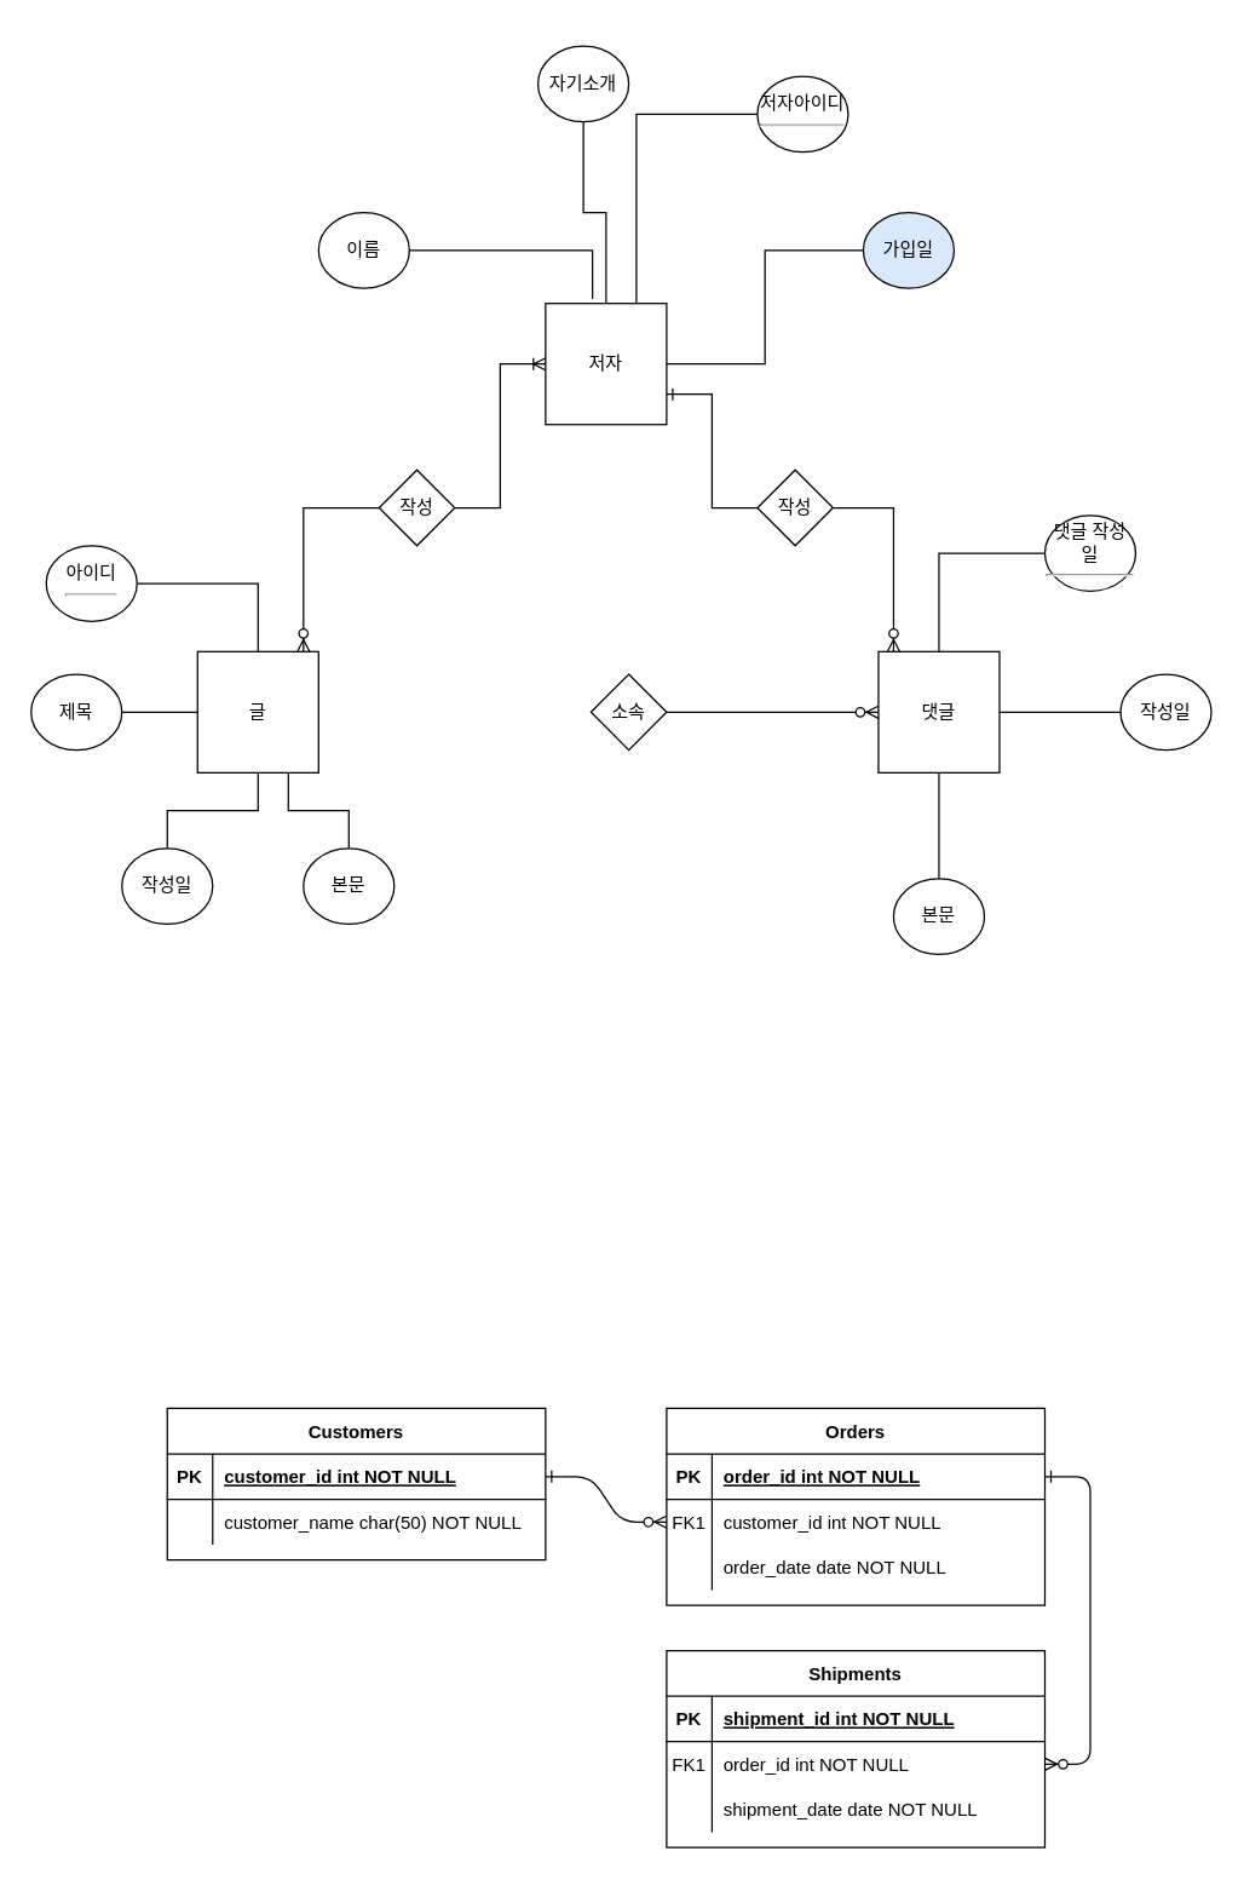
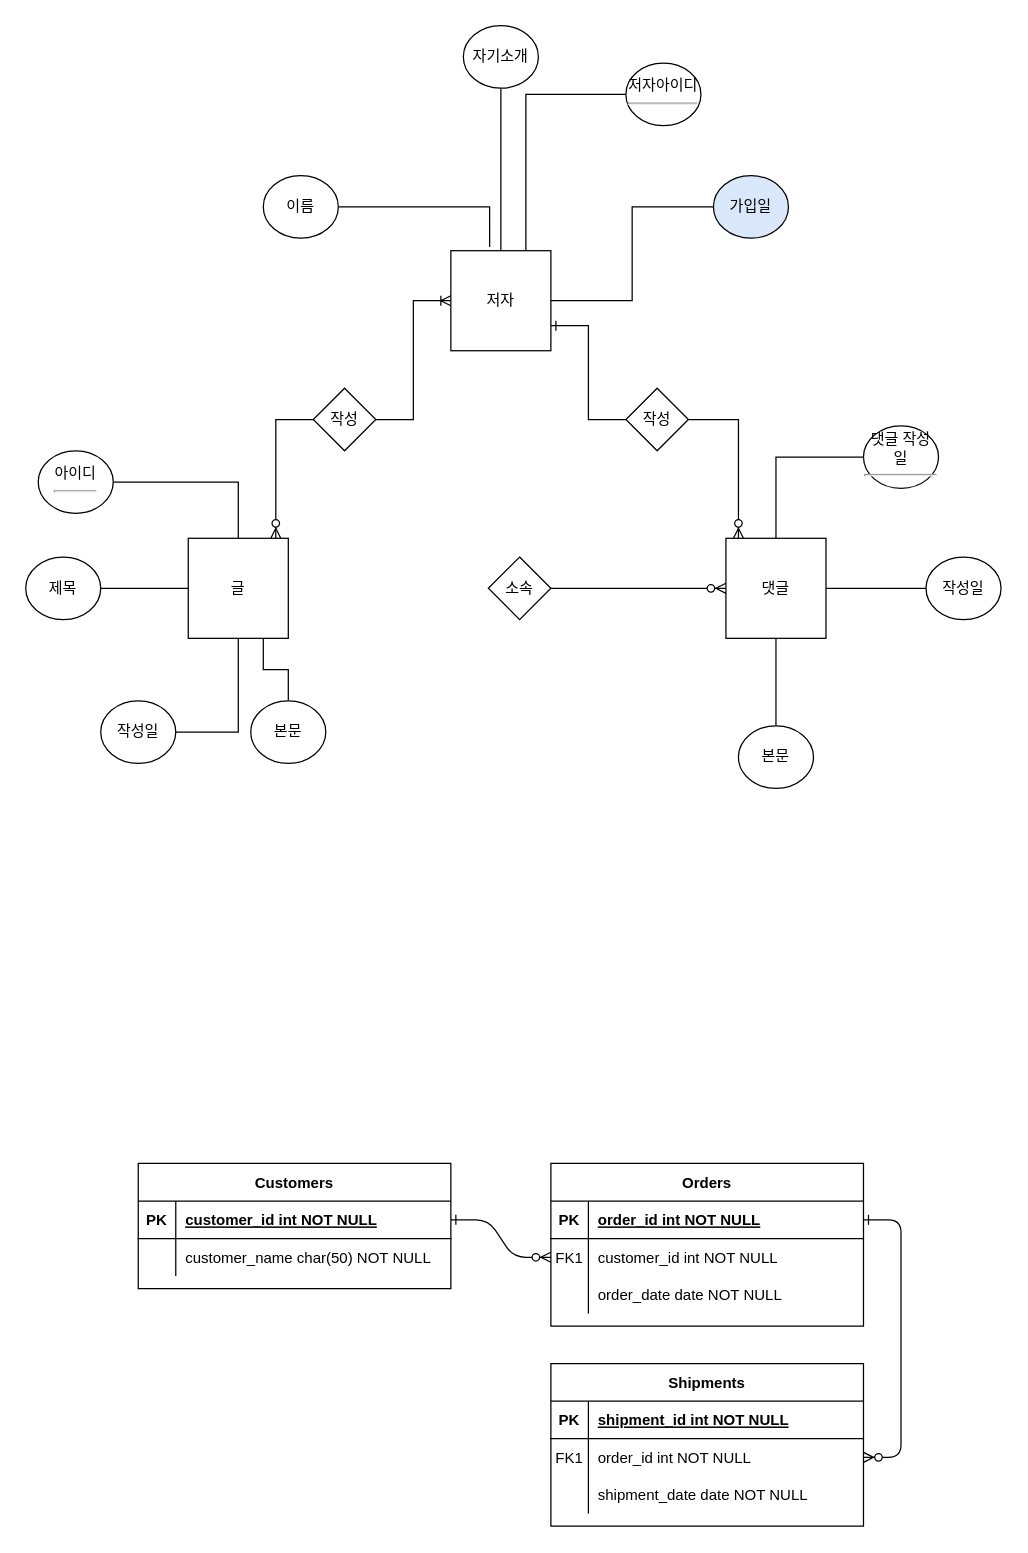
  <mxCell id="0" />
  <mxCell id="1" parent="0" />
  <mxCell id="2" value="" style="edgeStyle=entityRelationEdgeStyle;endArrow=ERzeroToMany;startArrow=ERone;endFill=1;startFill=0;" parent="1" source="25" target="8" edge="1"><mxGeometry width="100" height="100" relative="1" as="geometry"><mxPoint x="330" y="1530" as="sourcePoint" /><mxPoint x="430" y="1430" as="targetPoint" /></mxGeometry></mxCell>
  <mxCell id="3" value="" style="edgeStyle=entityRelationEdgeStyle;endArrow=ERzeroToMany;startArrow=ERone;endFill=1;startFill=0;" parent="1" source="5" target="18" edge="1"><mxGeometry width="100" height="100" relative="1" as="geometry"><mxPoint x="390" y="990" as="sourcePoint" /><mxPoint x="450" y="1015" as="targetPoint" /></mxGeometry></mxCell>
  <mxCell id="4" value="Orders" style="shape=table;startSize=30;container=1;collapsible=1;childLayout=tableLayout;fixedRows=1;rowLines=0;fontStyle=1;align=center;resizeLast=1;" parent="1" vertex="1"><mxGeometry x="440" y="930" width="250" height="130" as="geometry" /></mxCell>
  <mxCell id="5" value="" style="shape=partialRectangle;collapsible=0;dropTarget=0;pointerEvents=0;fillColor=none;points=[[0,0.5],[1,0.5]];portConstraint=eastwest;top=0;left=0;right=0;bottom=1;" parent="4" vertex="1"><mxGeometry y="30" width="250" height="30" as="geometry" /></mxCell>
  <mxCell id="6" value="PK" style="shape=partialRectangle;overflow=hidden;connectable=0;fillColor=none;top=0;left=0;bottom=0;right=0;fontStyle=1;" parent="5" vertex="1"><mxGeometry width="30" height="30" as="geometry" /></mxCell>
  <mxCell id="7" value="order_id int NOT NULL " style="shape=partialRectangle;overflow=hidden;connectable=0;fillColor=none;top=0;left=0;bottom=0;right=0;align=left;spacingLeft=6;fontStyle=5;" parent="5" vertex="1"><mxGeometry x="30" width="220" height="30" as="geometry" /></mxCell>
  <mxCell id="8" value="" style="shape=partialRectangle;collapsible=0;dropTarget=0;pointerEvents=0;fillColor=none;points=[[0,0.5],[1,0.5]];portConstraint=eastwest;top=0;left=0;right=0;bottom=0;" parent="4" vertex="1"><mxGeometry y="60" width="250" height="30" as="geometry" /></mxCell>
  <mxCell id="9" value="FK1" style="shape=partialRectangle;overflow=hidden;connectable=0;fillColor=none;top=0;left=0;bottom=0;right=0;" parent="8" vertex="1"><mxGeometry width="30" height="30" as="geometry" /></mxCell>
  <mxCell id="10" value="customer_id int NOT NULL" style="shape=partialRectangle;overflow=hidden;connectable=0;fillColor=none;top=0;left=0;bottom=0;right=0;align=left;spacingLeft=6;" parent="8" vertex="1"><mxGeometry x="30" width="220" height="30" as="geometry" /></mxCell>
  <mxCell id="11" value="" style="shape=partialRectangle;collapsible=0;dropTarget=0;pointerEvents=0;fillColor=none;points=[[0,0.5],[1,0.5]];portConstraint=eastwest;top=0;left=0;right=0;bottom=0;" parent="4" vertex="1"><mxGeometry y="90" width="250" height="30" as="geometry" /></mxCell>
  <mxCell id="12" value="" style="shape=partialRectangle;overflow=hidden;connectable=0;fillColor=none;top=0;left=0;bottom=0;right=0;" parent="11" vertex="1"><mxGeometry width="30" height="30" as="geometry" /></mxCell>
  <mxCell id="13" value="order_date date NOT NULL" style="shape=partialRectangle;overflow=hidden;connectable=0;fillColor=none;top=0;left=0;bottom=0;right=0;align=left;spacingLeft=6;" parent="11" vertex="1"><mxGeometry x="30" width="220" height="30" as="geometry" /></mxCell>
  <mxCell id="14" value="Shipments" style="shape=table;startSize=30;container=1;collapsible=1;childLayout=tableLayout;fixedRows=1;rowLines=0;fontStyle=1;align=center;resizeLast=1;" parent="1" vertex="1"><mxGeometry x="440" y="1090" width="250" height="130" as="geometry" /></mxCell>
  <mxCell id="15" value="" style="shape=partialRectangle;collapsible=0;dropTarget=0;pointerEvents=0;fillColor=none;points=[[0,0.5],[1,0.5]];portConstraint=eastwest;top=0;left=0;right=0;bottom=1;" parent="14" vertex="1"><mxGeometry y="30" width="250" height="30" as="geometry" /></mxCell>
  <mxCell id="16" value="PK" style="shape=partialRectangle;overflow=hidden;connectable=0;fillColor=none;top=0;left=0;bottom=0;right=0;fontStyle=1;" parent="15" vertex="1"><mxGeometry width="30" height="30" as="geometry" /></mxCell>
  <mxCell id="17" value="shipment_id int NOT NULL " style="shape=partialRectangle;overflow=hidden;connectable=0;fillColor=none;top=0;left=0;bottom=0;right=0;align=left;spacingLeft=6;fontStyle=5;" parent="15" vertex="1"><mxGeometry x="30" width="220" height="30" as="geometry" /></mxCell>
  <mxCell id="18" value="" style="shape=partialRectangle;collapsible=0;dropTarget=0;pointerEvents=0;fillColor=none;points=[[0,0.5],[1,0.5]];portConstraint=eastwest;top=0;left=0;right=0;bottom=0;" parent="14" vertex="1"><mxGeometry y="60" width="250" height="30" as="geometry" /></mxCell>
  <mxCell id="19" value="FK1" style="shape=partialRectangle;overflow=hidden;connectable=0;fillColor=none;top=0;left=0;bottom=0;right=0;" parent="18" vertex="1"><mxGeometry width="30" height="30" as="geometry" /></mxCell>
  <mxCell id="20" value="order_id int NOT NULL" style="shape=partialRectangle;overflow=hidden;connectable=0;fillColor=none;top=0;left=0;bottom=0;right=0;align=left;spacingLeft=6;" parent="18" vertex="1"><mxGeometry x="30" width="220" height="30" as="geometry" /></mxCell>
  <mxCell id="21" value="" style="shape=partialRectangle;collapsible=0;dropTarget=0;pointerEvents=0;fillColor=none;points=[[0,0.5],[1,0.5]];portConstraint=eastwest;top=0;left=0;right=0;bottom=0;" parent="14" vertex="1"><mxGeometry y="90" width="250" height="30" as="geometry" /></mxCell>
  <mxCell id="22" value="" style="shape=partialRectangle;overflow=hidden;connectable=0;fillColor=none;top=0;left=0;bottom=0;right=0;" parent="21" vertex="1"><mxGeometry width="30" height="30" as="geometry" /></mxCell>
  <mxCell id="23" value="shipment_date date NOT NULL" style="shape=partialRectangle;overflow=hidden;connectable=0;fillColor=none;top=0;left=0;bottom=0;right=0;align=left;spacingLeft=6;" parent="21" vertex="1"><mxGeometry x="30" width="220" height="30" as="geometry" /></mxCell>
  <mxCell id="24" value="Customers" style="shape=table;startSize=30;container=1;collapsible=1;childLayout=tableLayout;fixedRows=1;rowLines=0;fontStyle=1;align=center;resizeLast=1;" parent="1" vertex="1"><mxGeometry x="110" y="930" width="250" height="100" as="geometry" /></mxCell>
  <mxCell id="25" value="" style="shape=partialRectangle;collapsible=0;dropTarget=0;pointerEvents=0;fillColor=none;points=[[0,0.5],[1,0.5]];portConstraint=eastwest;top=0;left=0;right=0;bottom=1;" parent="24" vertex="1"><mxGeometry y="30" width="250" height="30" as="geometry" /></mxCell>
  <mxCell id="26" value="PK" style="shape=partialRectangle;overflow=hidden;connectable=0;fillColor=none;top=0;left=0;bottom=0;right=0;fontStyle=1;" parent="25" vertex="1"><mxGeometry width="30" height="30" as="geometry" /></mxCell>
  <mxCell id="27" value="customer_id int NOT NULL " style="shape=partialRectangle;overflow=hidden;connectable=0;fillColor=none;top=0;left=0;bottom=0;right=0;align=left;spacingLeft=6;fontStyle=5;" parent="25" vertex="1"><mxGeometry x="30" width="220" height="30" as="geometry" /></mxCell>
  <mxCell id="28" value="" style="shape=partialRectangle;collapsible=0;dropTarget=0;pointerEvents=0;fillColor=none;points=[[0,0.5],[1,0.5]];portConstraint=eastwest;top=0;left=0;right=0;bottom=0;" parent="24" vertex="1"><mxGeometry y="60" width="250" height="30" as="geometry" /></mxCell>
  <mxCell id="29" value="" style="shape=partialRectangle;overflow=hidden;connectable=0;fillColor=none;top=0;left=0;bottom=0;right=0;" parent="28" vertex="1"><mxGeometry width="30" height="30" as="geometry" /></mxCell>
  <mxCell id="30" value="customer_name char(50) NOT NULL" style="shape=partialRectangle;overflow=hidden;connectable=0;fillColor=none;top=0;left=0;bottom=0;right=0;align=left;spacingLeft=6;" parent="28" vertex="1"><mxGeometry x="30" width="220" height="30" as="geometry" /></mxCell>
  <mxCell id="31" value="저자" style="whiteSpace=wrap;html=1;aspect=fixed;" vertex="1" parent="1"><mxGeometry x="360" y="200" width="80" height="80" as="geometry" /></mxCell>
- <mxCell id="32" value="글" style="whiteSpace=wrap;html=1;aspect=fixed;" vertex="1" parent="1"><mxGeometry x="130" y="430" width="80" height="80" as="geometry" /></mxCell>
+ <mxCell id="32" value="글" style="whiteSpace=wrap;html=1;aspect=fixed;" vertex="1" parent="1"><mxGeometry x="150" y="430" width="80" height="80" as="geometry" /></mxCell>
  <mxCell id="33" value="댓글" style="whiteSpace=wrap;html=1;aspect=fixed;" vertex="1" parent="1"><mxGeometry x="580" y="430" width="80" height="80" as="geometry" /></mxCell>
  <mxCell id="34" style="edgeStyle=orthogonalEdgeStyle;rounded=0;orthogonalLoop=1;jettySize=auto;html=1;endArrow=none;endFill=0;" edge="1" parent="1" source="35" target="32"><mxGeometry relative="1" as="geometry" /></mxCell>
  <mxCell id="35" value="제목" style="ellipse;whiteSpace=wrap;html=1;" vertex="1" parent="1"><mxGeometry x="20" y="445" width="60" height="50" as="geometry" /></mxCell>
  <mxCell id="36" style="edgeStyle=orthogonalEdgeStyle;rounded=0;orthogonalLoop=1;jettySize=auto;html=1;endArrow=none;endFill=0;" edge="1" parent="1" source="37" target="32"><mxGeometry relative="1" as="geometry" /></mxCell>
  <mxCell id="37" value="작성일" style="ellipse;whiteSpace=wrap;html=1;" vertex="1" parent="1"><mxGeometry x="80" y="560" width="60" height="50" as="geometry" /></mxCell>
  <mxCell id="38" style="edgeStyle=orthogonalEdgeStyle;rounded=0;orthogonalLoop=1;jettySize=auto;html=1;entryX=0.75;entryY=1;entryDx=0;entryDy=0;endArrow=none;endFill=0;" edge="1" parent="1" source="39" target="32"><mxGeometry relative="1" as="geometry" /></mxCell>
  <mxCell id="39" value="본문" style="ellipse;whiteSpace=wrap;html=1;" vertex="1" parent="1"><mxGeometry x="200" y="560" width="60" height="50" as="geometry" /></mxCell>
  <mxCell id="40" style="edgeStyle=orthogonalEdgeStyle;rounded=0;orthogonalLoop=1;jettySize=auto;html=1;entryX=0.5;entryY=0;entryDx=0;entryDy=0;endArrow=none;endFill=0;strokeColor=#000000;" edge="1" parent="1" source="41" target="31"><mxGeometry relative="1" as="geometry" /></mxCell>
- <mxCell id="41" value="자기소개" style="ellipse;whiteSpace=wrap;html=1;" vertex="1" parent="1"><mxGeometry x="355" y="30" width="60" height="50" as="geometry" /></mxCell>
+ <mxCell id="41" value="자기소개" style="ellipse;whiteSpace=wrap;html=1;" vertex="1" parent="1"><mxGeometry x="370" y="20" width="60" height="50" as="geometry" /></mxCell>
  <mxCell id="42" style="edgeStyle=orthogonalEdgeStyle;rounded=0;orthogonalLoop=1;jettySize=auto;html=1;entryX=1;entryY=0.5;entryDx=0;entryDy=0;endArrow=none;endFill=0;" edge="1" parent="1" source="43" target="31"><mxGeometry relative="1" as="geometry" /></mxCell>
  <mxCell id="43" value="가입일" style="ellipse;whiteSpace=wrap;html=1;fillColor=#dae8fc;" vertex="1" parent="1"><mxGeometry x="570" y="140" width="60" height="50" as="geometry" /></mxCell>
  <mxCell id="44" style="edgeStyle=orthogonalEdgeStyle;rounded=0;orthogonalLoop=1;jettySize=auto;html=1;endArrow=none;endFill=0;strokeColor=#000000;" edge="1" parent="1" source="45" target="33"><mxGeometry relative="1" as="geometry" /></mxCell>
  <mxCell id="45" value="본문" style="ellipse;whiteSpace=wrap;html=1;" vertex="1" parent="1"><mxGeometry x="590" y="580" width="60" height="50" as="geometry" /></mxCell>
  <mxCell id="46" style="edgeStyle=orthogonalEdgeStyle;rounded=0;orthogonalLoop=1;jettySize=auto;html=1;entryX=1;entryY=0.5;entryDx=0;entryDy=0;endArrow=none;endFill=0;strokeColor=#000000;" edge="1" parent="1" source="47" target="33"><mxGeometry relative="1" as="geometry" /></mxCell>
  <mxCell id="47" value="작성일" style="ellipse;whiteSpace=wrap;html=1;" vertex="1" parent="1"><mxGeometry x="740" y="445" width="60" height="50" as="geometry" /></mxCell>
  <mxCell id="48" style="edgeStyle=orthogonalEdgeStyle;rounded=0;orthogonalLoop=1;jettySize=auto;html=1;entryX=0.388;entryY=-0.037;entryDx=0;entryDy=0;entryPerimeter=0;endArrow=none;endFill=0;strokeColor=#000000;" edge="1" parent="1" source="49" target="31"><mxGeometry relative="1" as="geometry" /></mxCell>
  <mxCell id="49" value="이름" style="ellipse;whiteSpace=wrap;html=1;" vertex="1" parent="1"><mxGeometry x="210" y="140" width="60" height="50" as="geometry" /></mxCell>
  <mxCell id="50" style="edgeStyle=orthogonalEdgeStyle;rounded=0;orthogonalLoop=1;jettySize=auto;html=1;entryX=0.5;entryY=0;entryDx=0;entryDy=0;endArrow=none;endFill=0;" edge="1" parent="1" source="51" target="32"><mxGeometry relative="1" as="geometry" /></mxCell>
  <mxCell id="51" value="아이디&lt;hr&gt;" style="ellipse;whiteSpace=wrap;html=1;" vertex="1" parent="1"><mxGeometry x="30" y="360" width="60" height="50" as="geometry" /></mxCell>
  <mxCell id="52" style="edgeStyle=orthogonalEdgeStyle;rounded=0;orthogonalLoop=1;jettySize=auto;html=1;endArrow=none;endFill=0;" edge="1" parent="1" source="53" target="33"><mxGeometry relative="1" as="geometry" /></mxCell>
  <mxCell id="53" value="댓글 작성일&lt;hr&gt;" style="ellipse;whiteSpace=wrap;html=1;" vertex="1" parent="1"><mxGeometry x="690" y="340" width="60" height="50" as="geometry" /></mxCell>
  <mxCell id="54" style="edgeStyle=orthogonalEdgeStyle;rounded=0;orthogonalLoop=1;jettySize=auto;html=1;entryX=0.75;entryY=0;entryDx=0;entryDy=0;endArrow=none;endFill=0;" edge="1" parent="1" source="55" target="31"><mxGeometry relative="1" as="geometry" /></mxCell>
  <mxCell id="55" value="저자아이디&lt;hr&gt;" style="ellipse;whiteSpace=wrap;html=1;" vertex="1" parent="1"><mxGeometry x="500" y="50" width="60" height="50" as="geometry" /></mxCell>
  <mxCell id="56" style="edgeStyle=orthogonalEdgeStyle;rounded=0;orthogonalLoop=1;jettySize=auto;html=1;entryX=0.875;entryY=0;entryDx=0;entryDy=0;entryPerimeter=0;endArrow=ERzeroToMany;endFill=1;" edge="1" parent="1" source="58" target="32"><mxGeometry relative="1" as="geometry" /></mxCell>
  <mxCell id="57" style="edgeStyle=orthogonalEdgeStyle;rounded=0;orthogonalLoop=1;jettySize=auto;html=1;entryX=0;entryY=0.5;entryDx=0;entryDy=0;endArrow=ERoneToMany;endFill=0;" edge="1" parent="1" source="58" target="31"><mxGeometry relative="1" as="geometry" /></mxCell>
  <mxCell id="58" value="작성" style="rhombus;whiteSpace=wrap;html=1;" vertex="1" parent="1"><mxGeometry x="250" y="310" width="50" height="50" as="geometry" /></mxCell>
  <mxCell id="59" style="edgeStyle=orthogonalEdgeStyle;rounded=0;orthogonalLoop=1;jettySize=auto;html=1;entryX=0.125;entryY=0;entryDx=0;entryDy=0;entryPerimeter=0;endArrow=ERzeroToMany;endFill=1;" edge="1" parent="1" source="61" target="33"><mxGeometry relative="1" as="geometry" /></mxCell>
  <mxCell id="60" style="edgeStyle=orthogonalEdgeStyle;rounded=0;orthogonalLoop=1;jettySize=auto;html=1;entryX=1;entryY=0.75;entryDx=0;entryDy=0;endArrow=ERone;endFill=0;" edge="1" parent="1" source="61" target="31"><mxGeometry relative="1" as="geometry" /></mxCell>
  <mxCell id="61" value="작성" style="rhombus;whiteSpace=wrap;html=1;" vertex="1" parent="1"><mxGeometry x="500" y="310" width="50" height="50" as="geometry" /></mxCell>
  <mxCell id="62" style="edgeStyle=orthogonalEdgeStyle;rounded=0;orthogonalLoop=1;jettySize=auto;html=1;entryX=0;entryY=0.5;entryDx=0;entryDy=0;endArrow=ERzeroToMany;endFill=1;" edge="1" parent="1" source="63" target="33"><mxGeometry relative="1" as="geometry" /></mxCell>
  <mxCell id="63" value="소속" style="rhombus;whiteSpace=wrap;html=1;" vertex="1" parent="1"><mxGeometry x="390" y="445" width="50" height="50" as="geometry" /></mxCell>
